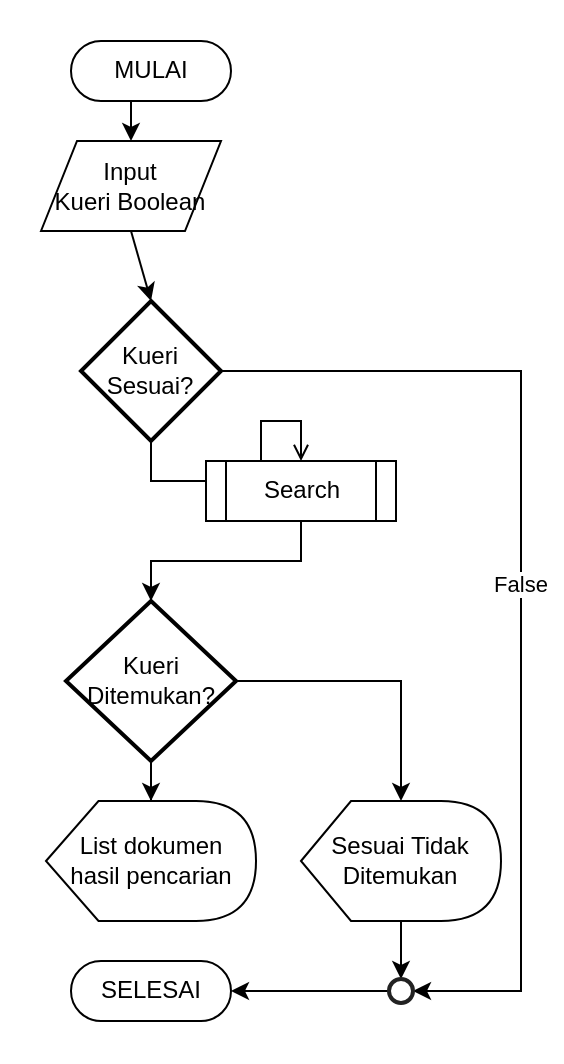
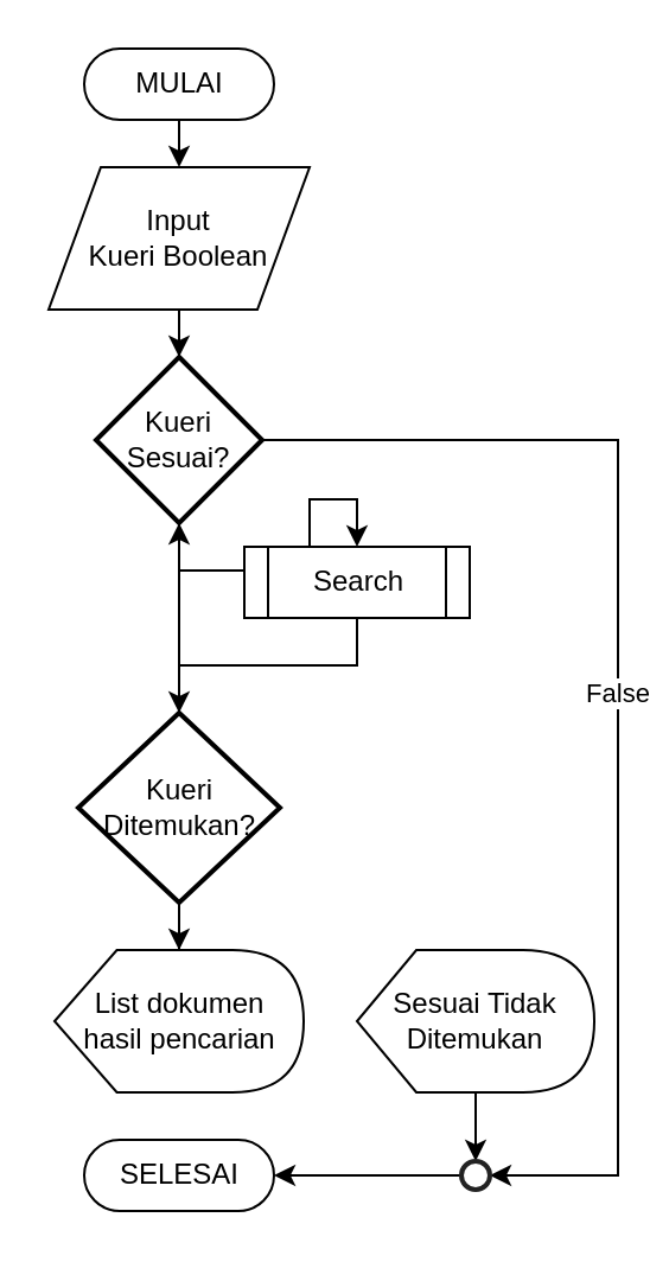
  <mxCell id="0" />
  <mxCell id="1" parent="0" />
  <mxCell id="2" style="edgeStyle=orthogonalEdgeStyle;rounded=0;orthogonalLoop=1;jettySize=auto;html=1;exitX=0.5;exitY=0.5;exitDx=0;exitDy=15;exitPerimeter=0;entryX=0.5;entryY=0;entryDx=0;entryDy=0;" parent="1" source="3" target="5" edge="1"><mxGeometry relative="1" as="geometry" /></mxCell>
  <mxCell id="3" value="MULAI" style="html=1;dashed=0;whitespace=wrap;shape=mxgraph.dfd.start" parent="1" vertex="1"><mxGeometry x="35" width="80" height="30" as="geometry" y="20" /></mxCell>
  <mxCell id="4" value="SELESAI" style="html=1;dashed=0;whitespace=wrap;shape=mxgraph.dfd.start" parent="1" vertex="1"><mxGeometry x="35" y="480" width="80" height="30" as="geometry" /></mxCell>
- <mxCell id="5" value="Input&lt;br&gt;Kueri Boolean" style="shape=parallelogram;perimeter=parallelogramPerimeter;whiteSpace=wrap;html=1;" parent="1" vertex="1"><mxGeometry x="20" y="70" width="90" height="45" as="geometry" /></mxCell>
+ <mxCell id="5" value="Input&lt;br&gt;Kueri Boolean" style="shape=parallelogram;perimeter=parallelogramPerimeter;whiteSpace=wrap;html=1;" parent="1" vertex="1"><mxGeometry x="20" y="70" width="110" height="60" as="geometry" /></mxCell>
  <mxCell id="6" value="" style="endArrow=classic;html=1;exitX=0.5;exitY=1;exitDx=0;exitDy=0;entryX=0.5;entryY=0;entryDx=0;entryDy=0;entryPerimeter=0;" parent="1" source="5" target="9" edge="1"><mxGeometry width="50" height="50" relative="1" as="geometry"><mxPoint x="10" y="600" as="sourcePoint" /><mxPoint x="60" y="550" as="targetPoint" /></mxGeometry></mxCell>
  <mxCell id="7" value="False" style="edgeStyle=orthogonalEdgeStyle;rounded=0;orthogonalLoop=1;jettySize=auto;html=1;exitX=1;exitY=0.5;exitDx=0;exitDy=0;exitPerimeter=0;entryX=0.5;entryY=0;entryDx=0;entryDy=0;entryPerimeter=0;" parent="1" source="9" target="19" edge="1"><mxGeometry relative="1" as="geometry"><Array as="points"><mxPoint x="260" y="185" /><mxPoint x="260" y="495" /></Array></mxGeometry></mxCell>
- <mxCell id="8" style="edgeStyle=orthogonalEdgeStyle;rounded=0;orthogonalLoop=1;jettySize=auto;html=1;exitX=0.5;exitY=1;exitDx=0;exitDy=0;exitPerimeter=0;entryX=0.5;entryY=0;entryDx=0;entryDy=0;endArrow=open;" parent="1" source="9" target="11" edge="1"><mxGeometry relative="1" as="geometry" /></mxCell>
+ <mxCell id="8" style="edgeStyle=orthogonalEdgeStyle;rounded=0;orthogonalLoop=1;jettySize=auto;html=1;exitX=0.5;exitY=1;exitDx=0;exitDy=0;exitPerimeter=0;entryX=0.5;entryY=0;entryDx=0;entryDy=0;" parent="1" source="9" target="11" edge="1"><mxGeometry relative="1" as="geometry" /></mxCell>
  <mxCell id="9" value="Kueri&lt;br&gt;Sesuai?" style="strokeWidth=2;html=1;shape=mxgraph.flowchart.decision;whiteSpace=wrap;" parent="1" vertex="1"><mxGeometry x="40" y="150" width="70" height="70" as="geometry" /></mxCell>
  <mxCell id="10" style="edgeStyle=orthogonalEdgeStyle;rounded=0;orthogonalLoop=1;jettySize=auto;html=1;entryX=0.5;entryY=0;entryDx=0;entryDy=0;entryPerimeter=0;" parent="1" source="11" target="14" edge="1"><mxGeometry relative="1" as="geometry" /></mxCell>
  <mxCell id="11" value="Search" style="shape=process;whiteSpace=wrap;html=1;backgroundOutline=1;" parent="1" vertex="1"><mxGeometry x="102.5" y="230" width="95" height="30" as="geometry" /></mxCell>
  <mxCell id="12" style="edgeStyle=orthogonalEdgeStyle;rounded=0;orthogonalLoop=1;jettySize=auto;html=1;exitX=0.5;exitY=1;exitDx=0;exitDy=0;exitPerimeter=0;" parent="1" source="14" target="17" edge="1"><mxGeometry relative="1" as="geometry" /></mxCell>
- <mxCell id="13" style="edgeStyle=orthogonalEdgeStyle;rounded=0;orthogonalLoop=1;jettySize=auto;html=1;" parent="1" source="14" target="16" edge="1"><mxGeometry relative="1" as="geometry" /></mxCell>
+ <mxCell id="13" style="edgeStyle=orthogonalEdgeStyle;rounded=0;orthogonalLoop=1;jettySize=auto;html=1;" parent="1" source="14" target="9" edge="1"><mxGeometry relative="1" as="geometry" /></mxCell>
  <mxCell id="14" value="Kueri&lt;br&gt;Ditemukan?" style="strokeWidth=2;html=1;shape=mxgraph.flowchart.decision;whiteSpace=wrap;" parent="1" vertex="1"><mxGeometry x="32.5" y="300" width="85" height="80" as="geometry" /></mxCell>
  <mxCell id="15" style="edgeStyle=orthogonalEdgeStyle;rounded=0;orthogonalLoop=1;jettySize=auto;html=1;entryX=0;entryY=0.5;entryDx=0;entryDy=0;entryPerimeter=0;" edge="1" parent="1" source="16" target="19"><mxGeometry relative="1" as="geometry" /></mxCell>
  <mxCell id="16" value="Sesuai Tidak Ditemukan" style="shape=display;whiteSpace=wrap;html=1;" parent="1" vertex="1"><mxGeometry x="150" y="400" width="100" height="60" as="geometry" /></mxCell>
  <mxCell id="17" value="List dokumen&lt;br&gt;hasil pencarian" style="shape=display;whiteSpace=wrap;html=1;" parent="1" vertex="1"><mxGeometry x="22.5" y="400" width="105" height="60" as="geometry" /></mxCell>
  <mxCell id="18" style="edgeStyle=orthogonalEdgeStyle;rounded=0;orthogonalLoop=1;jettySize=auto;html=1;entryX=1;entryY=0.5;entryDx=0;entryDy=0;entryPerimeter=0;" edge="1" parent="1" source="19" target="4"><mxGeometry relative="1" as="geometry" /></mxCell>
  <mxCell id="19" value="" style="html=1;verticalLabelPosition=bottom;labelBackgroundColor=#ffffff;verticalAlign=top;shadow=0;dashed=0;strokeWidth=2;shape=mxgraph.ios7.misc.circle;strokeColor=#222222;fillColor=none;direction=south;" vertex="1" parent="1"><mxGeometry x="194" y="489" width="12" height="12" as="geometry" /></mxCell>
